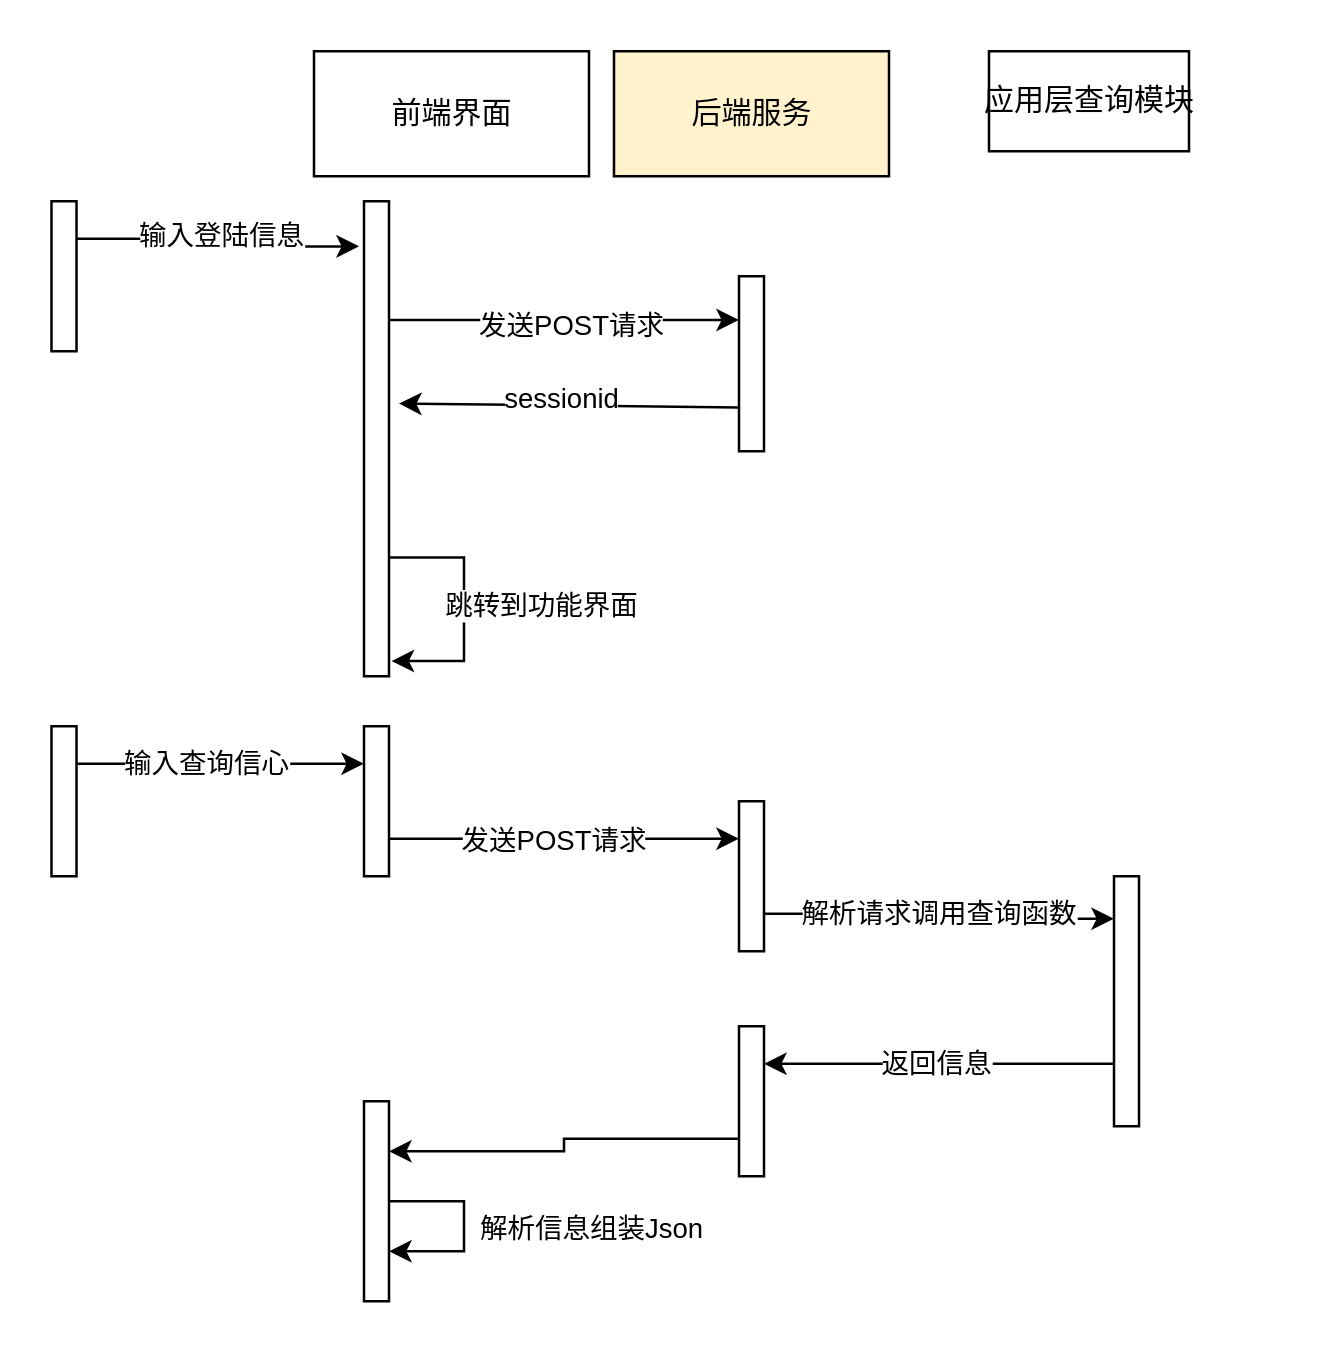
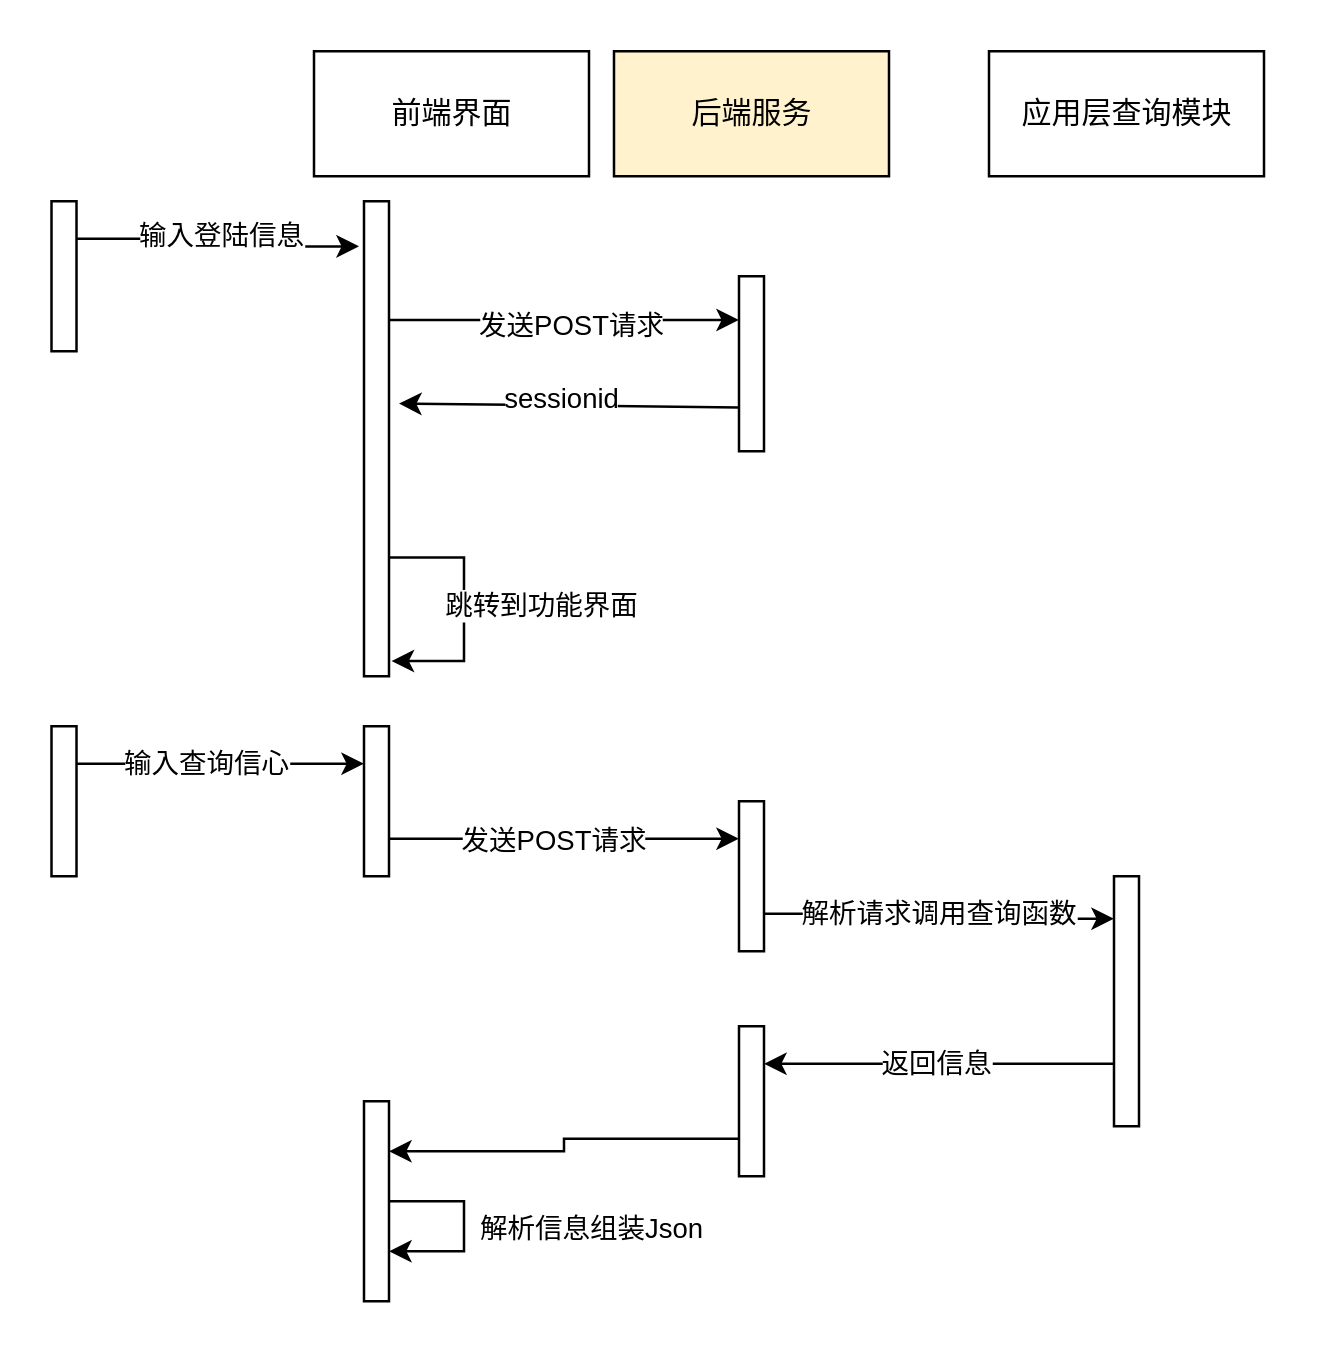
  <mxCell id="0" />
  <mxCell id="1" parent="0" />
  <mxCell id="2" value="前端界面" style="html=1;" vertex="1" parent="1"><mxGeometry x="125" y="20" width="110" height="50" as="geometry" /></mxCell>
  <mxCell id="3" value="后端服务" style="html=1;fillColor=#fff2cc;" vertex="1" parent="1"><mxGeometry x="245" y="20" width="110" height="50" as="geometry" /></mxCell>
- <mxCell id="4" value="应用层查询模块" style="html=1;" vertex="1" parent="1"><mxGeometry x="395" y="20" width="80" height="40" as="geometry" /></mxCell>
+ <mxCell id="4" value="应用层查询模块" style="html=1;" vertex="1" parent="1"><mxGeometry x="395" y="20" width="110" height="50" as="geometry" /></mxCell>
  <mxCell id="5" style="edgeStyle=orthogonalEdgeStyle;rounded=0;orthogonalLoop=1;jettySize=auto;html=1;exitX=1;exitY=0.25;exitDx=0;exitDy=0;entryX=-0.2;entryY=0.095;entryDx=0;entryDy=0;entryPerimeter=0;" edge="1" parent="1" source="7" target="12"><mxGeometry relative="1" as="geometry" /></mxCell>
  <mxCell id="6" value="输入登陆信息" style="edgeLabel;html=1;align=center;verticalAlign=middle;resizable=0;points=[];" vertex="1" connectable="0" parent="5"><mxGeometry x="-0.026" y="2" relative="1" as="geometry"><mxPoint as="offset" /></mxGeometry></mxCell>
  <mxCell id="7" value="" style="rounded=0;whiteSpace=wrap;html=1;" vertex="1" parent="1"><mxGeometry x="20" y="80" width="10" height="60" as="geometry" /></mxCell>
  <mxCell id="8" style="edgeStyle=orthogonalEdgeStyle;rounded=0;orthogonalLoop=1;jettySize=auto;html=1;entryX=0;entryY=0.25;entryDx=0;entryDy=0;exitX=1;exitY=0.25;exitDx=0;exitDy=0;" edge="1" parent="1" source="12" target="15"><mxGeometry relative="1" as="geometry"><mxPoint x="165" y="128" as="sourcePoint" /></mxGeometry></mxCell>
  <mxCell id="9" value="发送POST请求" style="edgeLabel;html=1;align=center;verticalAlign=middle;resizable=0;points=[];" vertex="1" connectable="0" parent="8"><mxGeometry x="0.029" y="-2" relative="1" as="geometry"><mxPoint as="offset" /></mxGeometry></mxCell>
  <mxCell id="10" style="edgeStyle=orthogonalEdgeStyle;rounded=0;orthogonalLoop=1;jettySize=auto;html=1;exitX=1;exitY=0.75;exitDx=0;exitDy=0;entryX=1.1;entryY=0.968;entryDx=0;entryDy=0;entryPerimeter=0;" edge="1" parent="1" source="12" target="12"><mxGeometry relative="1" as="geometry"><mxPoint x="315" y="240" as="targetPoint" /><Array as="points"><mxPoint x="185" y="223" /><mxPoint x="185" y="264" /></Array></mxGeometry></mxCell>
  <mxCell id="11" value="跳转到功能界面" style="edgeLabel;html=1;align=center;verticalAlign=middle;resizable=0;points=[];" vertex="1" connectable="0" parent="10"><mxGeometry x="-0.034" y="2" relative="1" as="geometry"><mxPoint x="28" y="1" as="offset" /></mxGeometry></mxCell>
  <mxCell id="12" value="" style="rounded=0;whiteSpace=wrap;html=1;" vertex="1" parent="1"><mxGeometry x="145" y="80" width="10" height="190" as="geometry" /></mxCell>
  <mxCell id="13" style="rounded=0;orthogonalLoop=1;jettySize=auto;html=1;exitX=0;exitY=0.75;exitDx=0;exitDy=0;entryX=1.4;entryY=0.426;entryDx=0;entryDy=0;entryPerimeter=0;" edge="1" parent="1" source="15" target="12"><mxGeometry relative="1" as="geometry" /></mxCell>
  <mxCell id="14" value="sessionid" style="edgeLabel;html=1;align=center;verticalAlign=middle;resizable=0;points=[];" vertex="1" connectable="0" parent="13"><mxGeometry x="0.056" y="-3" relative="1" as="geometry"><mxPoint as="offset" /></mxGeometry></mxCell>
  <mxCell id="15" value="" style="rounded=0;whiteSpace=wrap;html=1;" vertex="1" parent="1"><mxGeometry x="295" y="110" width="10" height="70" as="geometry" /></mxCell>
  <mxCell id="16" style="edgeStyle=orthogonalEdgeStyle;rounded=0;orthogonalLoop=1;jettySize=auto;html=1;exitX=1;exitY=0.25;exitDx=0;exitDy=0;entryX=0;entryY=0.25;entryDx=0;entryDy=0;" edge="1" parent="1" source="18" target="21"><mxGeometry relative="1" as="geometry" /></mxCell>
  <mxCell id="17" value="输入查询信心" style="edgeLabel;html=1;align=center;verticalAlign=middle;resizable=0;points=[];" vertex="1" connectable="0" parent="16"><mxGeometry x="-0.113" y="1" relative="1" as="geometry"><mxPoint as="offset" /></mxGeometry></mxCell>
  <mxCell id="18" value="" style="rounded=0;whiteSpace=wrap;html=1;" vertex="1" parent="1"><mxGeometry x="20" y="290" width="10" height="60" as="geometry" /></mxCell>
  <mxCell id="19" style="edgeStyle=orthogonalEdgeStyle;rounded=0;orthogonalLoop=1;jettySize=auto;html=1;exitX=1;exitY=0.75;exitDx=0;exitDy=0;entryX=0;entryY=0.25;entryDx=0;entryDy=0;" edge="1" parent="1" source="21" target="24"><mxGeometry relative="1" as="geometry" /></mxCell>
  <mxCell id="20" value="发送POST请求" style="edgeLabel;html=1;align=center;verticalAlign=middle;resizable=0;points=[];" vertex="1" connectable="0" parent="19"><mxGeometry x="-0.071" relative="1" as="geometry"><mxPoint as="offset" /></mxGeometry></mxCell>
  <mxCell id="21" value="" style="rounded=0;whiteSpace=wrap;html=1;" vertex="1" parent="1"><mxGeometry x="145" y="290" width="10" height="60" as="geometry" /></mxCell>
  <mxCell id="22" style="edgeStyle=orthogonalEdgeStyle;rounded=0;orthogonalLoop=1;jettySize=auto;html=1;exitX=1;exitY=0.75;exitDx=0;exitDy=0;entryX=0;entryY=0.17;entryDx=0;entryDy=0;entryPerimeter=0;" edge="1" parent="1" source="24" target="27"><mxGeometry relative="1" as="geometry" /></mxCell>
  <mxCell id="23" value="解析请求调用查询函数" style="edgeLabel;html=1;align=center;verticalAlign=middle;resizable=0;points=[];" vertex="1" connectable="0" parent="22"><mxGeometry x="-0.029" y="1" relative="1" as="geometry"><mxPoint as="offset" /></mxGeometry></mxCell>
  <mxCell id="24" value="" style="rounded=0;whiteSpace=wrap;html=1;" vertex="1" parent="1"><mxGeometry x="295" y="320" width="10" height="60" as="geometry" /></mxCell>
  <mxCell id="25" style="edgeStyle=orthogonalEdgeStyle;rounded=0;orthogonalLoop=1;jettySize=auto;html=1;exitX=0;exitY=0.75;exitDx=0;exitDy=0;entryX=1;entryY=0.25;entryDx=0;entryDy=0;" edge="1" parent="1" source="27" target="29"><mxGeometry relative="1" as="geometry"><Array as="points"><mxPoint x="305" y="425" /></Array></mxGeometry></mxCell>
  <mxCell id="26" value="返回信息" style="edgeLabel;html=1;align=center;verticalAlign=middle;resizable=0;points=[];" vertex="1" connectable="0" parent="25"><mxGeometry x="0.029" y="-1" relative="1" as="geometry"><mxPoint as="offset" /></mxGeometry></mxCell>
  <mxCell id="27" value="" style="rounded=0;whiteSpace=wrap;html=1;" vertex="1" parent="1"><mxGeometry x="445" y="350" width="10" height="100" as="geometry" /></mxCell>
  <mxCell id="28" style="edgeStyle=orthogonalEdgeStyle;rounded=0;orthogonalLoop=1;jettySize=auto;html=1;exitX=0;exitY=0.75;exitDx=0;exitDy=0;entryX=1;entryY=0.25;entryDx=0;entryDy=0;" edge="1" parent="1" source="29" target="32"><mxGeometry relative="1" as="geometry" /></mxCell>
  <mxCell id="29" value="" style="rounded=0;whiteSpace=wrap;html=1;" vertex="1" parent="1"><mxGeometry x="295" y="410" width="10" height="60" as="geometry" /></mxCell>
  <mxCell id="30" style="edgeStyle=orthogonalEdgeStyle;rounded=0;orthogonalLoop=1;jettySize=auto;html=1;exitX=1;exitY=0.5;exitDx=0;exitDy=0;entryX=1;entryY=0.75;entryDx=0;entryDy=0;" edge="1" parent="1" source="32" target="32"><mxGeometry relative="1" as="geometry"><mxPoint x="255" y="520" as="targetPoint" /><Array as="points"><mxPoint x="185" y="480" /><mxPoint x="185" y="500" /></Array></mxGeometry></mxCell>
  <mxCell id="31" value="解析信息组装Json" style="edgeLabel;html=1;align=center;verticalAlign=middle;resizable=0;points=[];" vertex="1" connectable="0" parent="30"><mxGeometry x="0.075" y="1" relative="1" as="geometry"><mxPoint x="49" y="-3" as="offset" /></mxGeometry></mxCell>
  <mxCell id="32" value="" style="rounded=0;whiteSpace=wrap;html=1;" vertex="1" parent="1"><mxGeometry x="145" y="440" width="10" height="80" as="geometry" /></mxCell>
